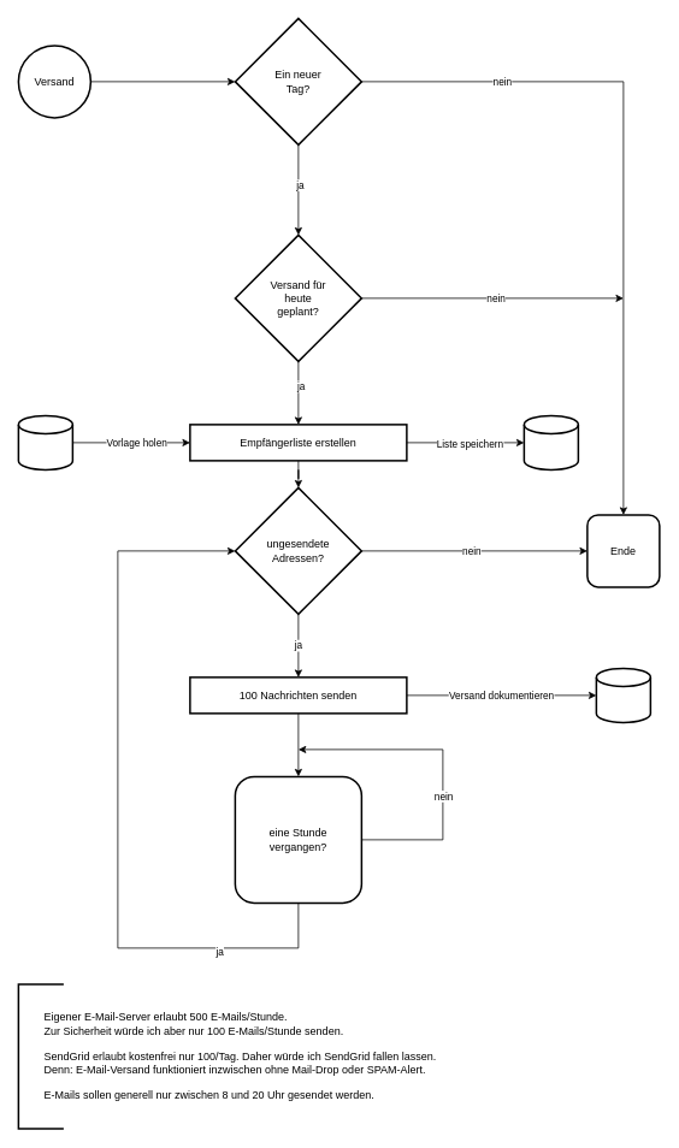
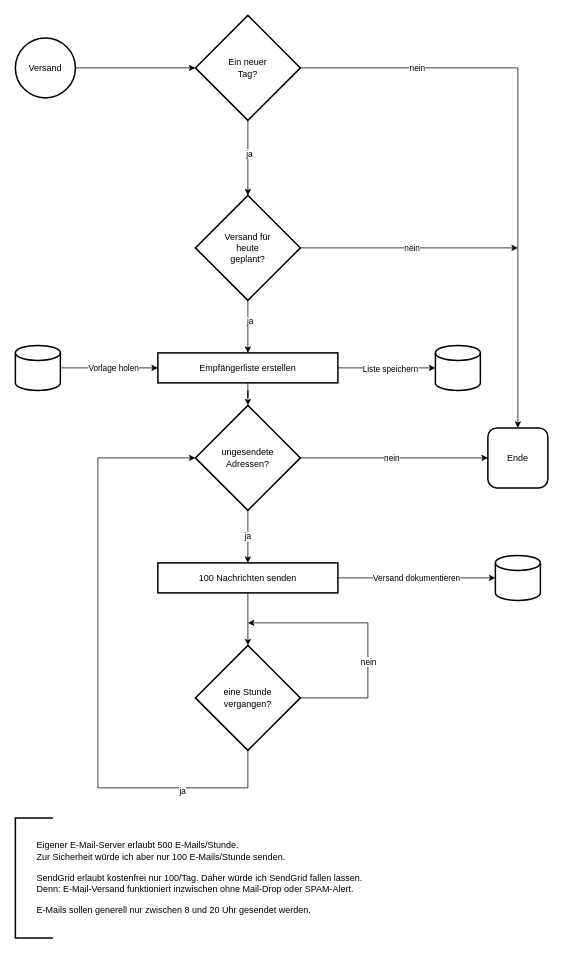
  <mxCell id="0" />
  <mxCell id="1" parent="0" />
  <mxCell id="2" style="edgeStyle=orthogonalEdgeStyle;rounded=0;orthogonalLoop=1;jettySize=auto;html=1;exitX=1;exitY=0.5;exitDx=0;exitDy=0;exitPerimeter=0;entryX=0;entryY=0.5;entryDx=0;entryDy=0;" edge="1" parent="1" source="3" target="25"><mxGeometry relative="1" as="geometry" /></mxCell>
  <mxCell id="3" value="Versand" style="strokeWidth=2;html=1;shape=mxgraph.flowchart.start_2;whiteSpace=wrap;" vertex="1" parent="1"><mxGeometry x="20" y="50" width="80" height="80" as="geometry" /></mxCell>
  <mxCell id="4" value="" style="edgeStyle=orthogonalEdgeStyle;rounded=0;orthogonalLoop=1;jettySize=auto;html=1;" edge="1" parent="1" source="5" target="9"><mxGeometry relative="1" as="geometry" /></mxCell>
  <mxCell id="5" value="Empfängerliste erstellen" style="whiteSpace=wrap;html=1;strokeWidth=2;" vertex="1" parent="1"><mxGeometry x="210" y="470" width="240" height="40" as="geometry" /></mxCell>
  <mxCell id="6" value="ja" style="edgeStyle=orthogonalEdgeStyle;rounded=0;orthogonalLoop=1;jettySize=auto;html=1;" edge="1" parent="1" source="9" target="12"><mxGeometry relative="1" as="geometry" /></mxCell>
  <mxCell id="7" value="" style="edgeStyle=orthogonalEdgeStyle;rounded=0;orthogonalLoop=1;jettySize=auto;html=1;" edge="1" parent="1" source="9" target="14"><mxGeometry relative="1" as="geometry" /></mxCell>
  <mxCell id="8" value="nein" style="edgeLabel;html=1;align=center;verticalAlign=middle;resizable=0;points=[];" vertex="1" connectable="0" parent="7"><mxGeometry x="-0.032" y="1" relative="1" as="geometry"><mxPoint as="offset" /></mxGeometry></mxCell>
  <mxCell id="9" value="ungesendete&lt;div&gt;Adressen?&lt;/div&gt;" style="rhombus;whiteSpace=wrap;html=1;strokeWidth=2;" vertex="1" parent="1"><mxGeometry x="260" y="540" width="140" height="140" as="geometry" /></mxCell>
  <mxCell id="10" value="Versand dokumentieren" style="edgeStyle=orthogonalEdgeStyle;rounded=0;orthogonalLoop=1;jettySize=auto;html=1;exitX=1;exitY=0.5;exitDx=0;exitDy=0;" edge="1" parent="1" source="12" target="13"><mxGeometry relative="1" as="geometry" /></mxCell>
  <mxCell id="11" style="edgeStyle=orthogonalEdgeStyle;rounded=0;orthogonalLoop=1;jettySize=auto;html=1;exitX=0.5;exitY=1;exitDx=0;exitDy=0;entryX=0.5;entryY=0;entryDx=0;entryDy=0;" edge="1" parent="1" source="12" target="36"><mxGeometry relative="1" as="geometry" /></mxCell>
  <mxCell id="12" value="100 Nachrichten senden" style="whiteSpace=wrap;html=1;strokeWidth=2;" vertex="1" parent="1"><mxGeometry x="210" y="750" width="240" height="40" as="geometry" /></mxCell>
  <mxCell id="13" value="" style="strokeWidth=2;html=1;shape=mxgraph.flowchart.database;whiteSpace=wrap;" vertex="1" parent="1"><mxGeometry x="660" y="740" width="60" height="60" as="geometry" /></mxCell>
  <mxCell id="14" value="Ende" style="whiteSpace=wrap;html=1;strokeWidth=2;rounded=1;" vertex="1" parent="1"><mxGeometry x="650" y="570" width="80" height="80" as="geometry" /></mxCell>
  <mxCell id="15" value="&lt;span style=&quot;white-space: pre;&quot;&gt;&#09;&lt;/span&gt;Eigener E-Mail-Server erlaubt 500 E-Mails/Stunde.&lt;div&gt;&lt;span style=&quot;white-space: pre;&quot;&gt;&#09;&lt;/span&gt;Zur Sicherheit würde ich aber nur 100 E-Mails/Stunde senden.&lt;/div&gt;&lt;div&gt;&lt;br&gt;&lt;/div&gt;&lt;div&gt;&lt;span style=&quot;white-space: pre;&quot;&gt;&#09;&lt;/span&gt;SendGrid erlaubt kostenfrei nur 100/Tag. Daher würde ich SendGrid fallen lassen.&lt;br&gt;&lt;span style=&quot;white-space: pre;&quot;&gt;&#09;&lt;/span&gt;Denn: E-Mail-Versand funktioniert inzwischen ohne Mail-Drop oder SPAM-Alert.&lt;br&gt;&lt;/div&gt;&lt;div&gt;&lt;br&gt;&lt;/div&gt;&lt;div&gt;&lt;span style=&quot;white-space: pre;&quot;&gt;&#09;&lt;/span&gt;E-Mails sollen generell nur zwischen 8 und 20 Uhr gesendet werden.&lt;br&gt;&lt;/div&gt;" style="strokeWidth=2;html=1;shape=mxgraph.flowchart.annotation_1;align=left;pointerEvents=1;" vertex="1" parent="1"><mxGeometry x="20" y="1090" width="50" height="160" as="geometry" /></mxCell>
  <mxCell id="16" style="edgeStyle=orthogonalEdgeStyle;rounded=0;orthogonalLoop=1;jettySize=auto;html=1;exitX=0.5;exitY=1;exitDx=0;exitDy=0;entryX=0.5;entryY=0;entryDx=0;entryDy=0;" edge="1" parent="1" source="20" target="5"><mxGeometry relative="1" as="geometry" /></mxCell>
  <mxCell id="17" value="ja" style="edgeLabel;html=1;align=center;verticalAlign=middle;resizable=0;points=[];" vertex="1" connectable="0" parent="16"><mxGeometry x="-0.229" y="2" relative="1" as="geometry"><mxPoint as="offset" /></mxGeometry></mxCell>
  <mxCell id="18" style="edgeStyle=orthogonalEdgeStyle;rounded=0;orthogonalLoop=1;jettySize=auto;html=1;exitX=1;exitY=0.5;exitDx=0;exitDy=0;" edge="1" parent="1" source="20"><mxGeometry relative="1" as="geometry"><mxPoint x="690" y="330" as="targetPoint" /></mxGeometry></mxCell>
  <mxCell id="19" value="nein" style="edgeLabel;html=1;align=center;verticalAlign=middle;resizable=0;points=[];" vertex="1" connectable="0" parent="18"><mxGeometry x="0.029" relative="1" as="geometry"><mxPoint as="offset" /></mxGeometry></mxCell>
  <mxCell id="20" value="Versand für&lt;div&gt;heute&lt;div&gt;geplant?&lt;/div&gt;&lt;/div&gt;" style="rhombus;whiteSpace=wrap;html=1;strokeWidth=2;" vertex="1" parent="1"><mxGeometry x="260" y="260" width="140" height="140" as="geometry" /></mxCell>
  <mxCell id="21" style="edgeStyle=orthogonalEdgeStyle;rounded=0;orthogonalLoop=1;jettySize=auto;html=1;entryX=0.5;entryY=0;entryDx=0;entryDy=0;" edge="1" parent="1" source="25" target="20"><mxGeometry relative="1" as="geometry" /></mxCell>
  <mxCell id="22" value="ja" style="edgeLabel;html=1;align=center;verticalAlign=middle;resizable=0;points=[];" vertex="1" connectable="0" parent="21"><mxGeometry x="-0.12" y="1" relative="1" as="geometry"><mxPoint as="offset" /></mxGeometry></mxCell>
  <mxCell id="23" style="edgeStyle=orthogonalEdgeStyle;rounded=0;orthogonalLoop=1;jettySize=auto;html=1;entryX=0.5;entryY=0;entryDx=0;entryDy=0;" edge="1" parent="1" source="25" target="14"><mxGeometry relative="1" as="geometry" /></mxCell>
  <mxCell id="24" value="nein" style="edgeLabel;html=1;align=center;verticalAlign=middle;resizable=0;points=[];" vertex="1" connectable="0" parent="23"><mxGeometry x="-0.597" relative="1" as="geometry"><mxPoint as="offset" /></mxGeometry></mxCell>
  <mxCell id="25" value="Ein neuer&lt;div&gt;Tag?&lt;/div&gt;" style="rhombus;whiteSpace=wrap;html=1;strokeWidth=2;" vertex="1" parent="1"><mxGeometry x="260" y="20" width="140" height="140" as="geometry" /></mxCell>
  <mxCell id="26" style="edgeStyle=orthogonalEdgeStyle;rounded=0;orthogonalLoop=1;jettySize=auto;html=1;entryX=0;entryY=0.5;entryDx=0;entryDy=0;" edge="1" parent="1" source="28" target="5"><mxGeometry relative="1" as="geometry" /></mxCell>
  <mxCell id="27" value="Vorlage holen" style="edgeLabel;html=1;align=center;verticalAlign=middle;resizable=0;points=[];" vertex="1" connectable="0" parent="26"><mxGeometry x="-0.553" y="4" relative="1" as="geometry"><mxPoint x="41" y="4" as="offset" /></mxGeometry></mxCell>
  <mxCell id="28" value="" style="strokeWidth=2;html=1;shape=mxgraph.flowchart.database;whiteSpace=wrap;" vertex="1" parent="1"><mxGeometry x="20" y="460" width="60" height="60" as="geometry" /></mxCell>
  <mxCell id="29" value="" style="strokeWidth=2;html=1;shape=mxgraph.flowchart.database;whiteSpace=wrap;" vertex="1" parent="1"><mxGeometry x="580" y="460" width="60" height="60" as="geometry" /></mxCell>
  <mxCell id="30" style="edgeStyle=orthogonalEdgeStyle;rounded=0;orthogonalLoop=1;jettySize=auto;html=1;entryX=0;entryY=0.5;entryDx=0;entryDy=0;entryPerimeter=0;" edge="1" parent="1" source="5" target="29"><mxGeometry relative="1" as="geometry" /></mxCell>
  <mxCell id="31" value="Liste speichern" style="edgeLabel;html=1;align=center;verticalAlign=middle;resizable=0;points=[];" vertex="1" connectable="0" parent="30"><mxGeometry x="0.061" y="-1" relative="1" as="geometry"><mxPoint as="offset" /></mxGeometry></mxCell>
  <mxCell id="32" style="edgeStyle=orthogonalEdgeStyle;rounded=0;orthogonalLoop=1;jettySize=auto;html=1;exitX=1;exitY=0.5;exitDx=0;exitDy=0;" edge="1" parent="1" source="36"><mxGeometry relative="1" as="geometry"><mxPoint x="330" y="830" as="targetPoint" /><Array as="points"><mxPoint x="490" y="930" /><mxPoint x="490" y="830" /></Array></mxGeometry></mxCell>
  <mxCell id="33" value="nein" style="edgeLabel;html=1;align=center;verticalAlign=middle;resizable=0;points=[];" vertex="1" connectable="0" parent="32"><mxGeometry x="-0.206" relative="1" as="geometry"><mxPoint as="offset" /></mxGeometry></mxCell>
  <mxCell id="34" style="edgeStyle=orthogonalEdgeStyle;rounded=0;orthogonalLoop=1;jettySize=auto;html=1;exitX=0.5;exitY=1;exitDx=0;exitDy=0;entryX=0;entryY=0.5;entryDx=0;entryDy=0;" edge="1" parent="1" source="36" target="9"><mxGeometry relative="1" as="geometry"><mxPoint x="130" y="610" as="targetPoint" /><Array as="points"><mxPoint x="330" y="1050" /><mxPoint x="130" y="1050" /><mxPoint x="130" y="610" /></Array></mxGeometry></mxCell>
  <mxCell id="35" value="ja" style="edgeLabel;html=1;align=center;verticalAlign=middle;resizable=0;points=[];" vertex="1" connectable="0" parent="34"><mxGeometry x="-0.663" y="3" relative="1" as="geometry"><mxPoint as="offset" /></mxGeometry></mxCell>
- <mxCell id="36" value="eine Stunde&lt;div&gt;vergangen?&lt;/div&gt;" style="whiteSpace=wrap;html=1;strokeWidth=2;rounded=1;" vertex="1" parent="1"><mxGeometry x="260" y="860" width="140" height="140" as="geometry" /></mxCell>
+ <mxCell id="36" value="eine Stunde&lt;div&gt;vergangen?&lt;/div&gt;" style="rhombus;whiteSpace=wrap;html=1;strokeWidth=2;" vertex="1" parent="1"><mxGeometry x="260" y="860" width="140" height="140" as="geometry" /></mxCell>
